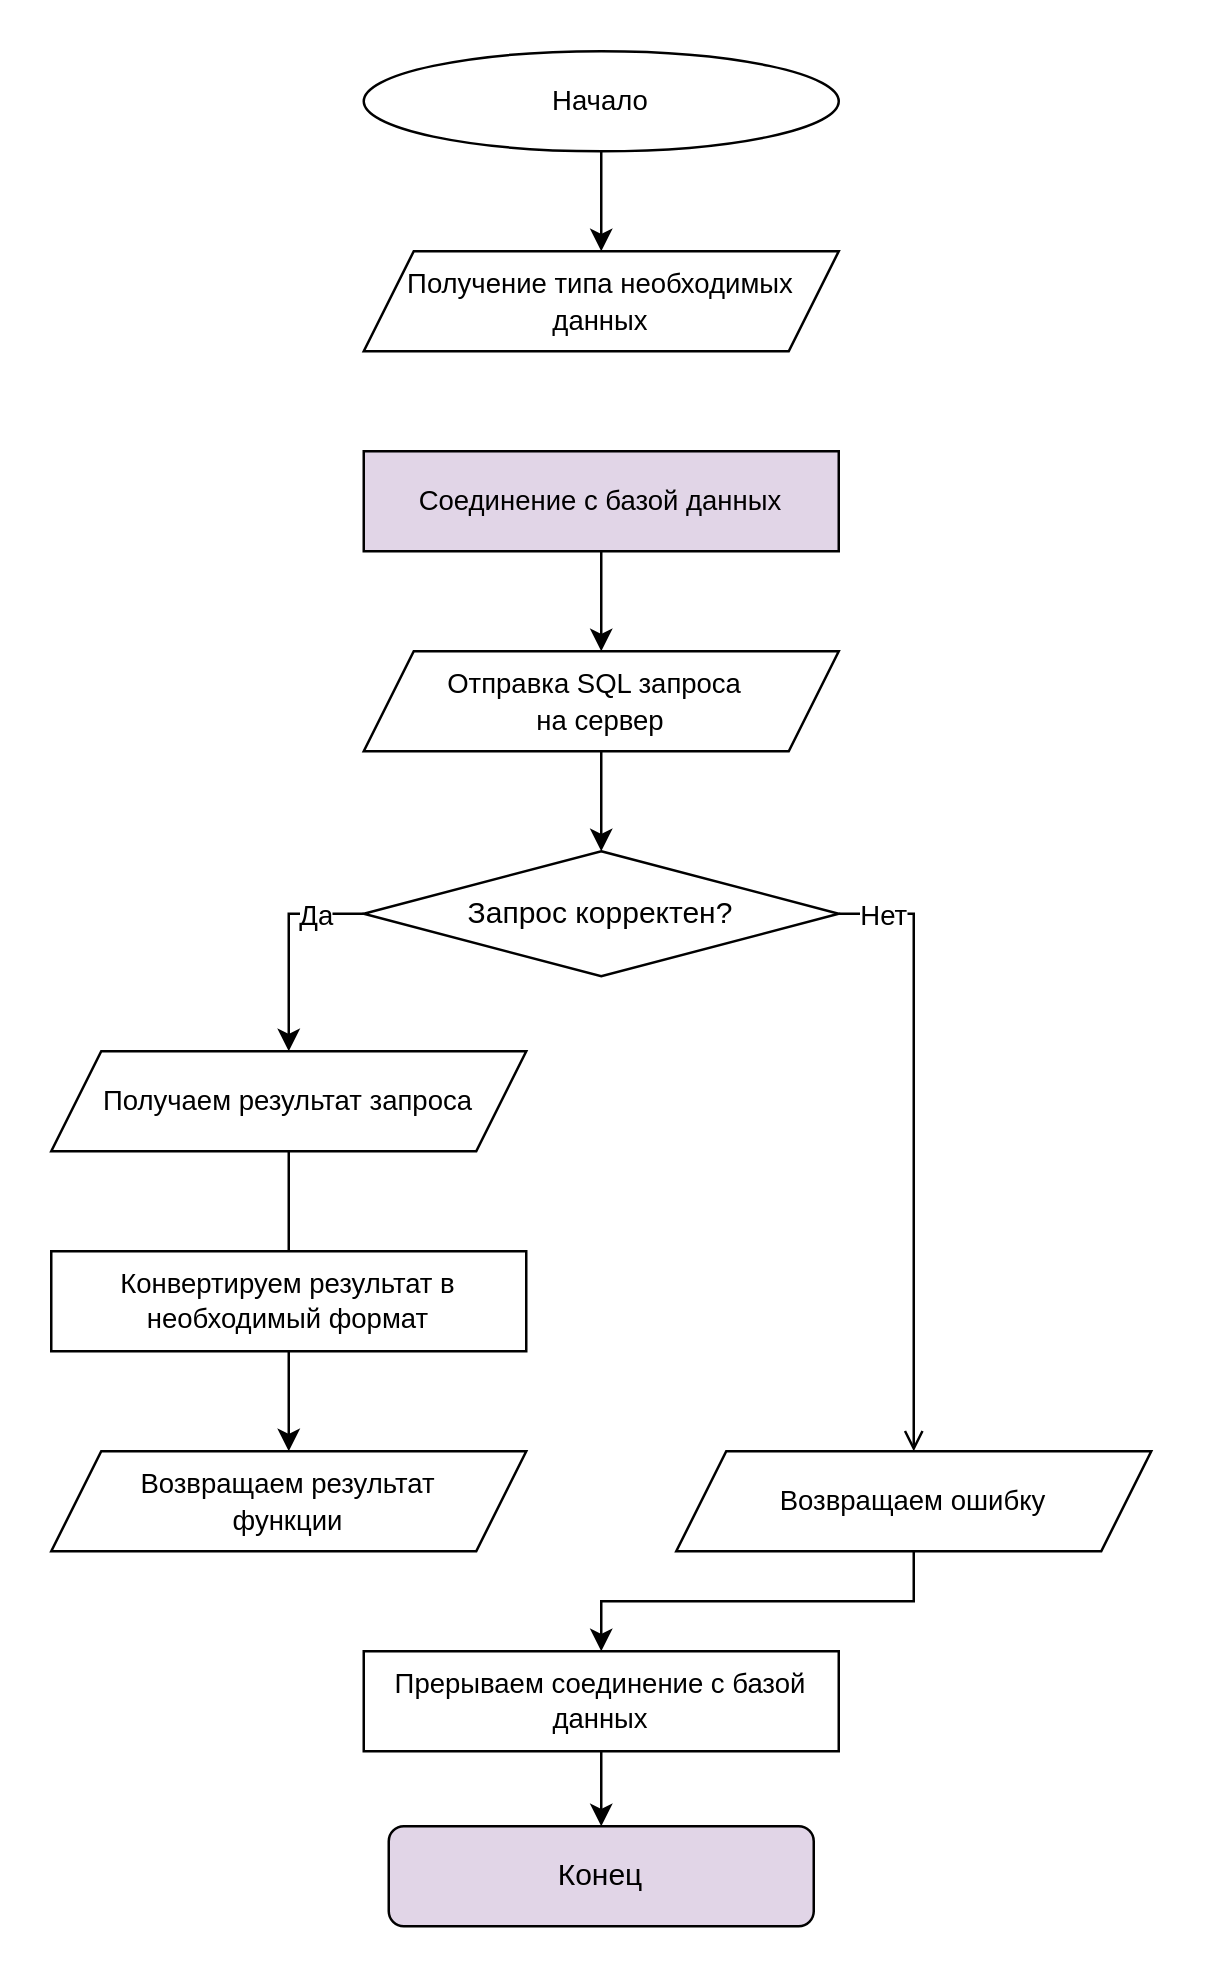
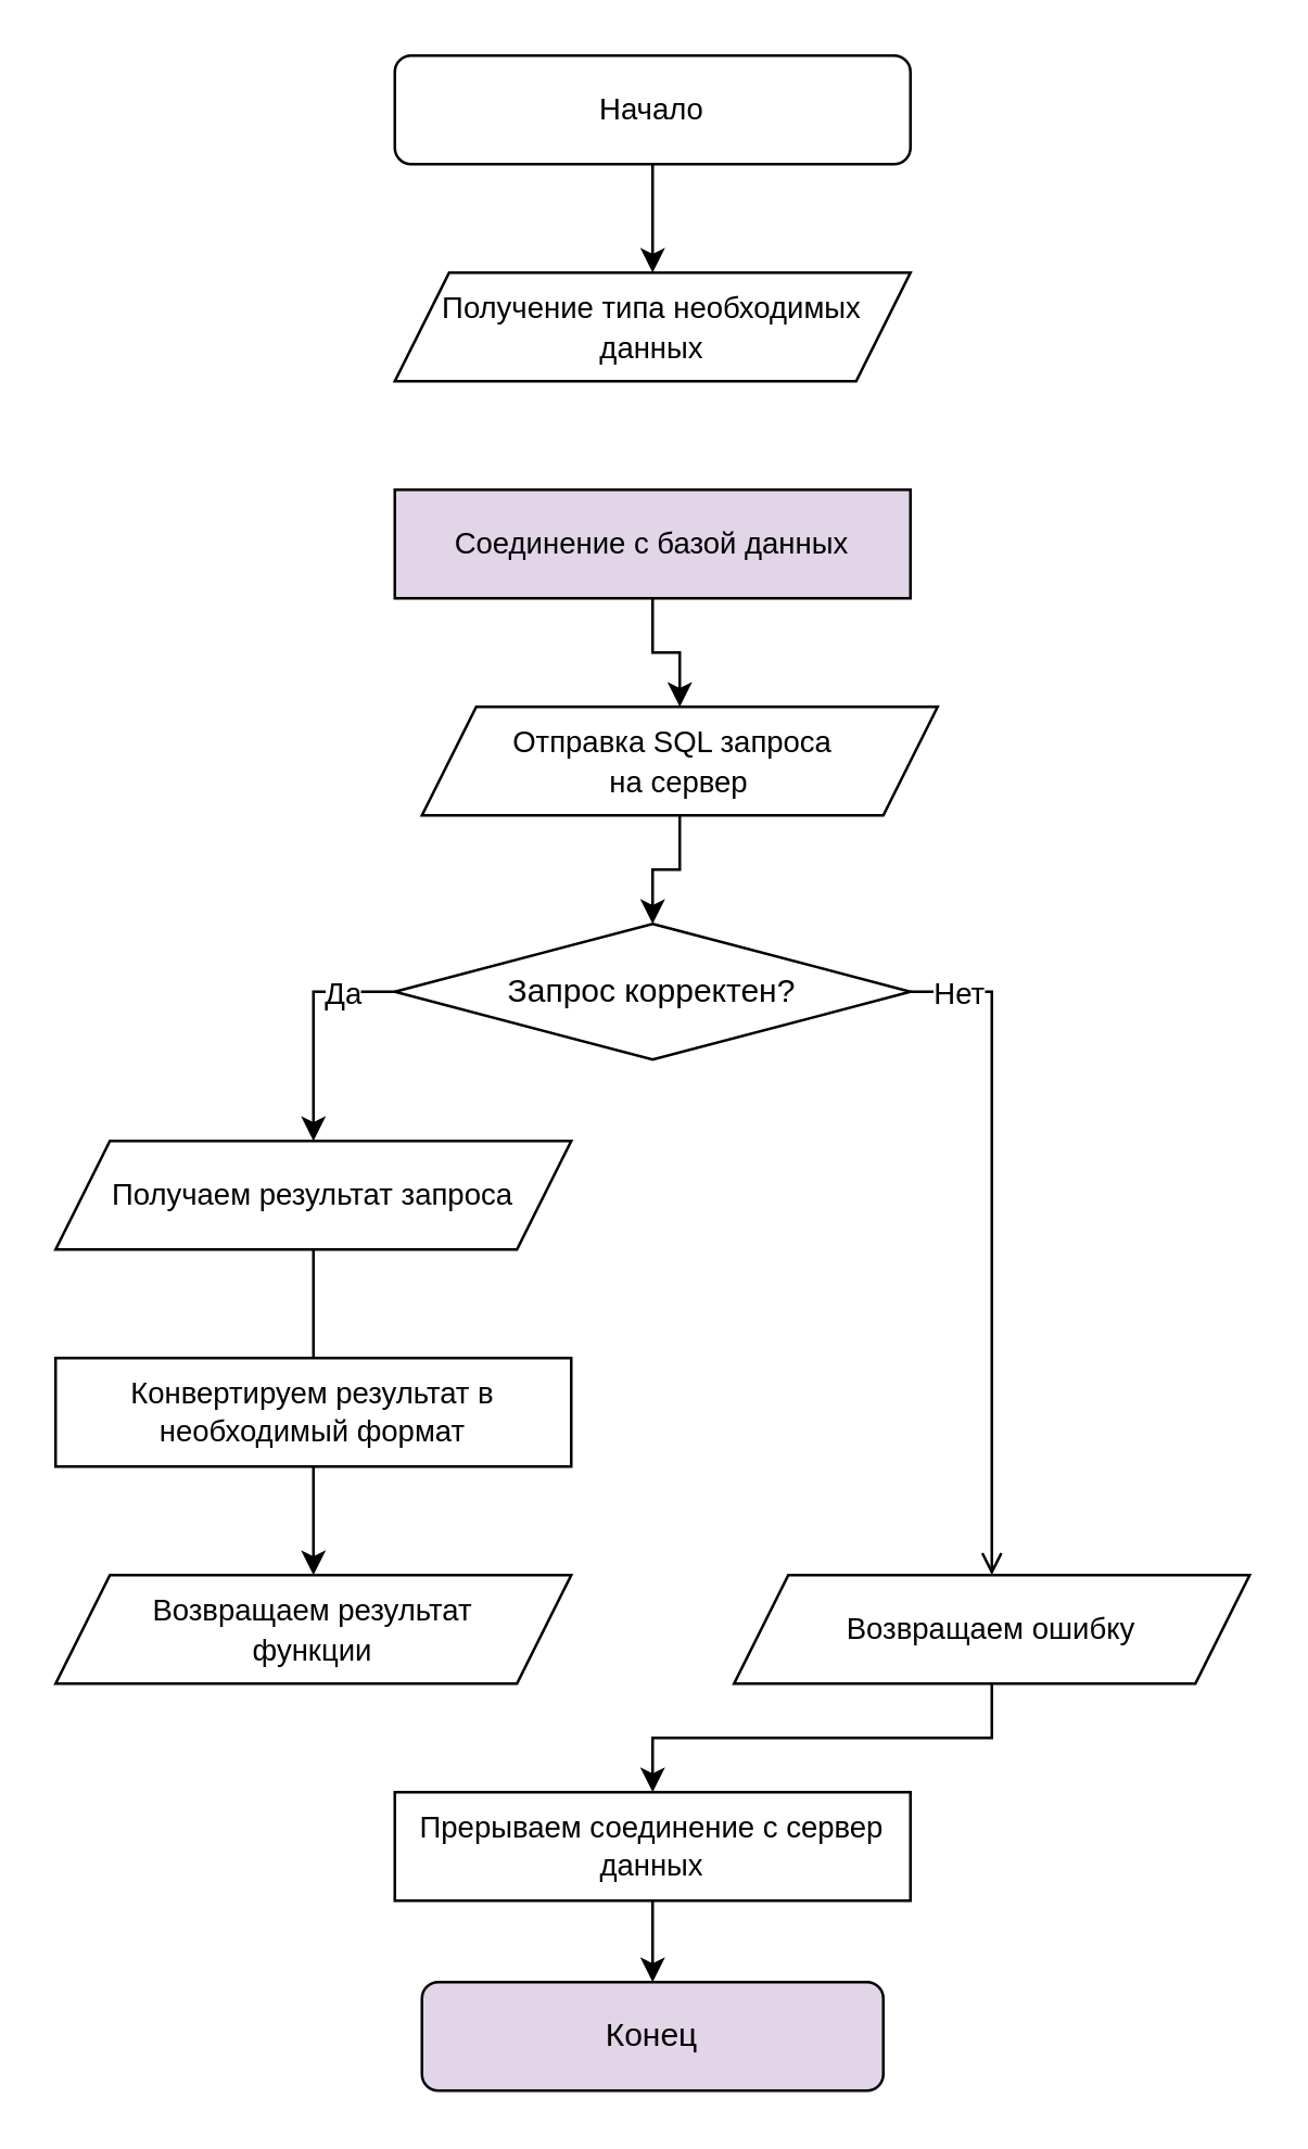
  <mxCell id="0" />
  <mxCell id="1" parent="0" />
  <mxCell id="2" style="edgeStyle=orthogonalEdgeStyle;rounded=0;orthogonalLoop=1;jettySize=auto;html=1;exitX=0.5;exitY=1;exitDx=0;exitDy=0;entryX=0.5;entryY=0;entryDx=0;entryDy=0;fontSize=11;" edge="1" parent="1" source="3" target="4"><mxGeometry relative="1" as="geometry" /></mxCell>
- <mxCell id="3" value="&lt;font style=&quot;font-size: 11px&quot;&gt;Начало&lt;/font&gt;" style="ellipse;whiteSpace=wrap;html=1;fontSize=12;glass=0;strokeWidth=1;shadow=0;" vertex="1" parent="1"><mxGeometry x="145" y="20" width="190" height="40" as="geometry" /></mxCell>
+ <mxCell id="3" value="&lt;font style=&quot;font-size: 11px&quot;&gt;Начало&lt;/font&gt;" style="rounded=1;whiteSpace=wrap;html=1;fontSize=12;glass=0;strokeWidth=1;shadow=0;" vertex="1" parent="1"><mxGeometry x="145" y="20" width="190" height="40" as="geometry" /></mxCell>
  <mxCell id="4" value="&lt;font style=&quot;font-size: 11px&quot;&gt;Получение типа необходимых&lt;br&gt;данных&lt;br&gt;&lt;/font&gt;" style="shape=parallelogram;perimeter=parallelogramPerimeter;whiteSpace=wrap;html=1;fixedSize=1;fontFamily=Helvetica;fontSize=12;" vertex="1" parent="1"><mxGeometry x="145" y="100" width="190" height="40" as="geometry" /></mxCell>
  <mxCell id="5" style="edgeStyle=orthogonalEdgeStyle;rounded=0;orthogonalLoop=1;jettySize=auto;html=1;exitX=0.5;exitY=1;exitDx=0;exitDy=0;entryX=0.5;entryY=0;entryDx=0;entryDy=0;fontSize=11;startArrow=none;" edge="1" parent="1" source="22" target="13"><mxGeometry relative="1" as="geometry" /></mxCell>
  <mxCell id="6" value="&lt;span style=&quot;font-size: 11px;&quot;&gt;Получаем результат запроса&lt;br&gt;&lt;/span&gt;" style="shape=parallelogram;perimeter=parallelogramPerimeter;whiteSpace=wrap;html=1;fixedSize=1;fontFamily=Helvetica;fontSize=12;" vertex="1" parent="1"><mxGeometry x="20" y="420" width="190" height="40" as="geometry" /></mxCell>
  <mxCell id="7" value="Конец" style="rounded=1;whiteSpace=wrap;html=1;fontSize=12;glass=0;strokeWidth=1;shadow=0;fillColor=#e1d5e7;" vertex="1" parent="1"><mxGeometry x="155" y="730" width="170" height="40" as="geometry" /></mxCell>
  <mxCell id="8" style="edgeStyle=orthogonalEdgeStyle;rounded=0;orthogonalLoop=1;jettySize=auto;html=1;exitX=0;exitY=0.5;exitDx=0;exitDy=0;fontSize=11;entryX=0.5;entryY=0;entryDx=0;entryDy=0;" edge="1" parent="1" source="12" target="6"><mxGeometry relative="1" as="geometry"><Array as="points"><mxPoint x="115" y="365" /><mxPoint x="115" y="420" /></Array><mxPoint x="105" y="450" as="targetPoint" /></mxGeometry></mxCell>
  <mxCell id="9" value="Да" style="edgeLabel;html=1;align=center;verticalAlign=middle;resizable=0;points=[];fontSize=11;" vertex="1" connectable="0" parent="8"><mxGeometry x="-0.797" y="-1" relative="1" as="geometry"><mxPoint x="-11" y="1" as="offset" /></mxGeometry></mxCell>
  <mxCell id="10" style="edgeStyle=orthogonalEdgeStyle;rounded=0;orthogonalLoop=1;jettySize=auto;html=1;exitX=1;exitY=0.5;exitDx=0;exitDy=0;entryX=0.5;entryY=0;entryDx=0;entryDy=0;fontSize=11;endArrow=open;" edge="1" parent="1" source="12" target="17"><mxGeometry relative="1" as="geometry"><Array as="points"><mxPoint x="365" y="365" /><mxPoint x="365" y="540" /></Array></mxGeometry></mxCell>
  <mxCell id="11" value="Нет" style="edgeLabel;html=1;align=center;verticalAlign=middle;resizable=0;points=[];fontSize=11;" vertex="1" connectable="0" parent="10"><mxGeometry x="-0.883" y="3" relative="1" as="geometry"><mxPoint x="3" y="3" as="offset" /></mxGeometry></mxCell>
  <mxCell id="12" value="Запрос корректен?" style="rhombus;whiteSpace=wrap;html=1;fontFamily=Helvetica;fontSize=12;" vertex="1" parent="1"><mxGeometry x="145" y="340" width="190" height="50" as="geometry" /></mxCell>
  <mxCell id="13" value="&lt;span style=&quot;font-size: 11px;&quot;&gt;Возвращаем результат &lt;br&gt;функции&lt;br&gt;&lt;/span&gt;" style="shape=parallelogram;perimeter=parallelogramPerimeter;whiteSpace=wrap;html=1;fixedSize=1;fontFamily=Helvetica;fontSize=12;" vertex="1" parent="1"><mxGeometry x="20" y="580" width="190" height="40" as="geometry" /></mxCell>
  <mxCell id="14" style="edgeStyle=orthogonalEdgeStyle;rounded=0;orthogonalLoop=1;jettySize=auto;html=1;exitX=0.5;exitY=1;exitDx=0;exitDy=0;entryX=0.5;entryY=0;entryDx=0;entryDy=0;fontSize=11;" edge="1" parent="1" source="15" target="12"><mxGeometry relative="1" as="geometry" /></mxCell>
- <mxCell id="15" value="&lt;font style=&quot;font-size: 11px&quot;&gt;Отправка SQL запроса&lt;span style=&quot;white-space: pre;&quot;&gt;&#09;&lt;/span&gt;&lt;br&gt;на сервер&lt;br&gt;&lt;/font&gt;" style="shape=parallelogram;perimeter=parallelogramPerimeter;whiteSpace=wrap;html=1;fixedSize=1;fontFamily=Helvetica;fontSize=12;" vertex="1" parent="1"><mxGeometry x="145" y="260" width="190" height="40" as="geometry" /></mxCell>
+ <mxCell id="15" value="&lt;font style=&quot;font-size: 11px&quot;&gt;Отправка SQL запроса&lt;span style=&quot;white-space: pre;&quot;&gt;&#09;&lt;/span&gt;&lt;br&gt;на сервер&lt;br&gt;&lt;/font&gt;" style="shape=parallelogram;perimeter=parallelogramPerimeter;whiteSpace=wrap;html=1;fixedSize=1;fontFamily=Helvetica;fontSize=12;" vertex="1" parent="1"><mxGeometry x="155" y="260" width="190" height="40" as="geometry" /></mxCell>
  <mxCell id="16" style="edgeStyle=orthogonalEdgeStyle;rounded=0;orthogonalLoop=1;jettySize=auto;html=1;exitX=0.5;exitY=1;exitDx=0;exitDy=0;entryX=0.5;entryY=0;entryDx=0;entryDy=0;fontSize=11;" edge="1" parent="1" source="17" target="21"><mxGeometry relative="1" as="geometry" /></mxCell>
  <mxCell id="17" value="&lt;span style=&quot;font-size: 11px;&quot;&gt;Возвращаем ошибку&lt;/span&gt;" style="shape=parallelogram;perimeter=parallelogramPerimeter;whiteSpace=wrap;html=1;fixedSize=1;fontFamily=Helvetica;fontSize=12;" vertex="1" parent="1"><mxGeometry x="270" y="580" width="190" height="40" as="geometry" /></mxCell>
  <mxCell id="18" style="edgeStyle=orthogonalEdgeStyle;rounded=0;orthogonalLoop=1;jettySize=auto;html=1;exitX=0.5;exitY=1;exitDx=0;exitDy=0;entryX=0.5;entryY=0;entryDx=0;entryDy=0;fontSize=11;" edge="1" parent="1" source="19" target="15"><mxGeometry relative="1" as="geometry" /></mxCell>
  <mxCell id="19" value="Соединение с базой данных" style="rounded=0;whiteSpace=wrap;html=1;fontSize=11;fillColor=#e1d5e7;" vertex="1" parent="1"><mxGeometry x="145" y="180" width="190" height="40" as="geometry" /></mxCell>
  <mxCell id="20" style="edgeStyle=orthogonalEdgeStyle;rounded=0;orthogonalLoop=1;jettySize=auto;html=1;exitX=0.5;exitY=1;exitDx=0;exitDy=0;entryX=0.5;entryY=0;entryDx=0;entryDy=0;fontSize=11;" edge="1" parent="1" source="21" target="7"><mxGeometry relative="1" as="geometry" /></mxCell>
- <mxCell id="21" value="Прерываем соединение с базой данных" style="rounded=0;whiteSpace=wrap;html=1;fontSize=11;" vertex="1" parent="1"><mxGeometry x="145" y="660" width="190" height="40" as="geometry" /></mxCell>
+ <mxCell id="21" value="Прерываем соединение с сервер данных" style="rounded=0;whiteSpace=wrap;html=1;fontSize=11;" vertex="1" parent="1"><mxGeometry x="145" y="660" width="190" height="40" as="geometry" /></mxCell>
  <mxCell id="22" value="Конвертируем результат в&lt;br&gt;необходимый формат" style="rounded=0;whiteSpace=wrap;html=1;fontSize=11;" vertex="1" parent="1"><mxGeometry x="20" y="500" width="190" height="40" as="geometry" /></mxCell>
  <mxCell id="23" value="" style="edgeStyle=orthogonalEdgeStyle;rounded=0;orthogonalLoop=1;jettySize=auto;html=1;exitX=0.5;exitY=1;exitDx=0;exitDy=0;entryX=0.5;entryY=0;entryDx=0;entryDy=0;fontSize=11;endArrow=none;" edge="1" parent="1" source="6" target="22"><mxGeometry relative="1" as="geometry"><mxPoint x="115" y="460" as="sourcePoint" /><mxPoint x="115" y="547" as="targetPoint" /></mxGeometry></mxCell>
